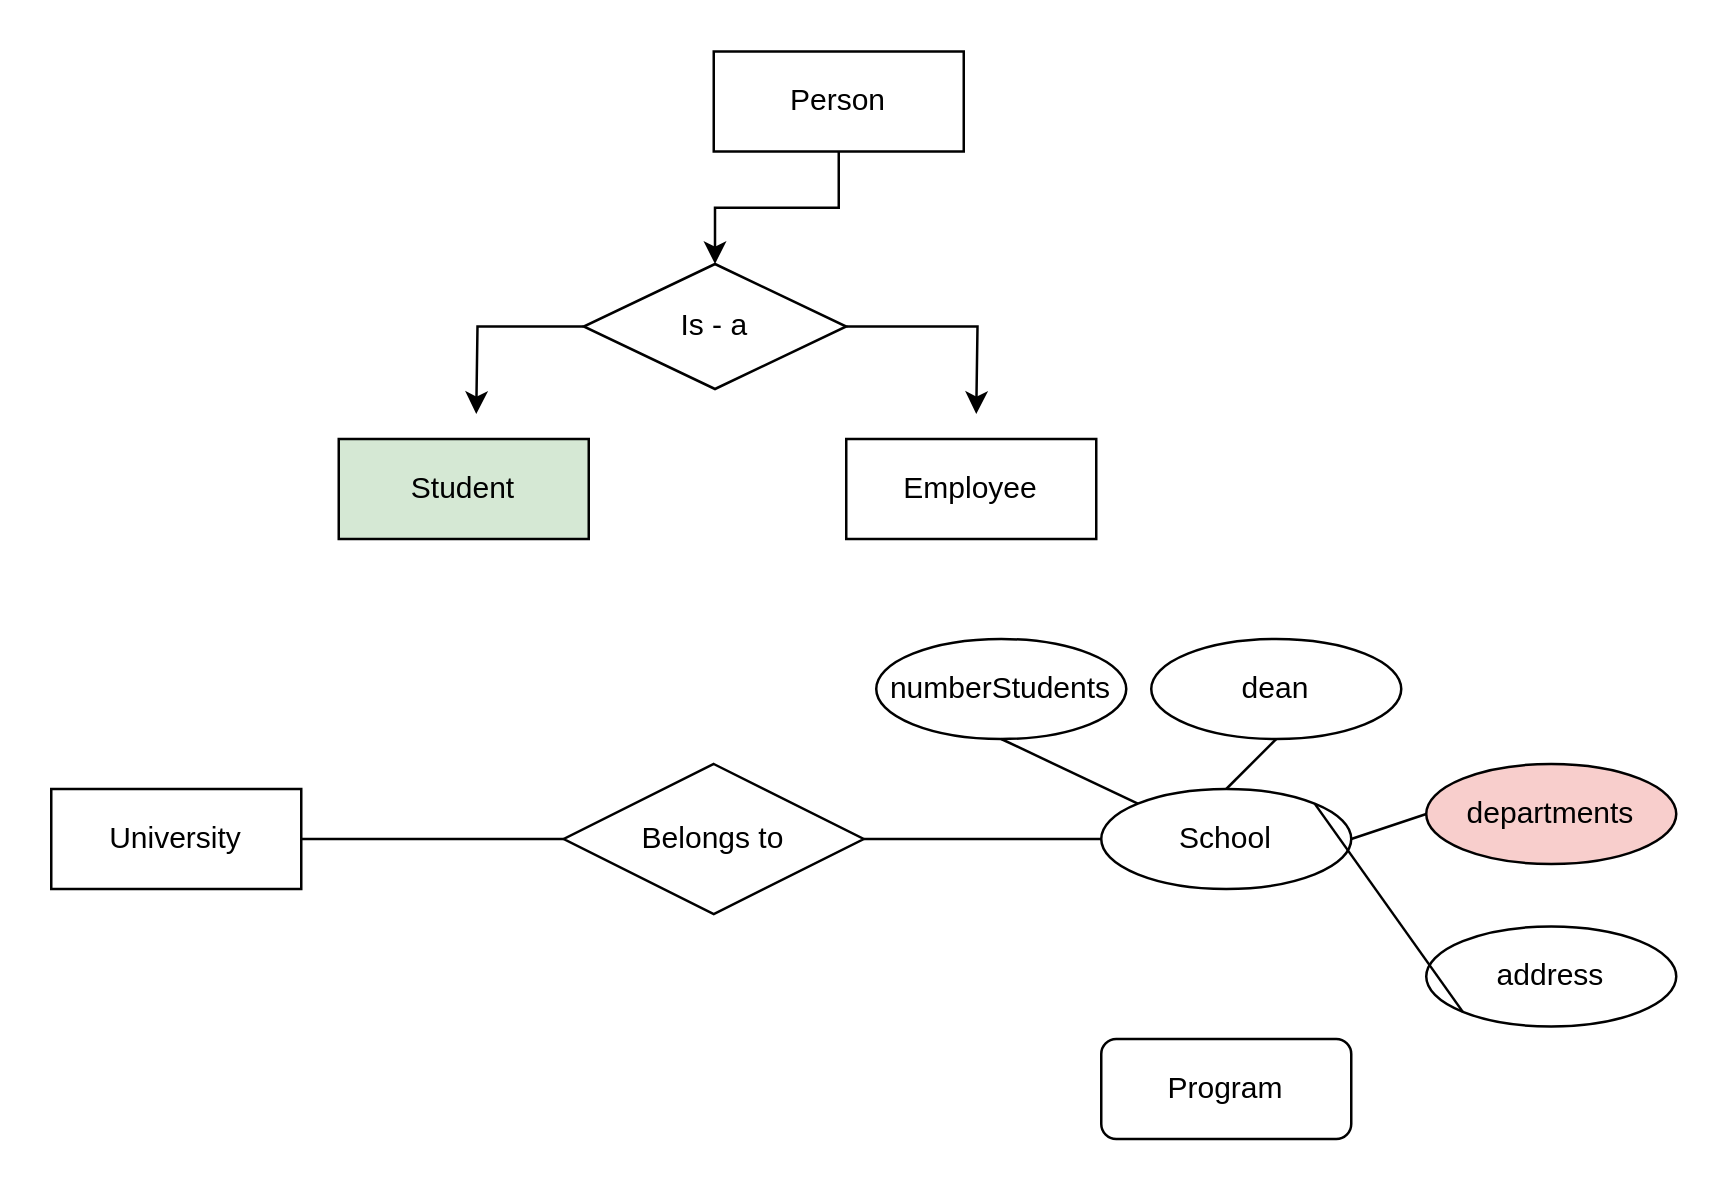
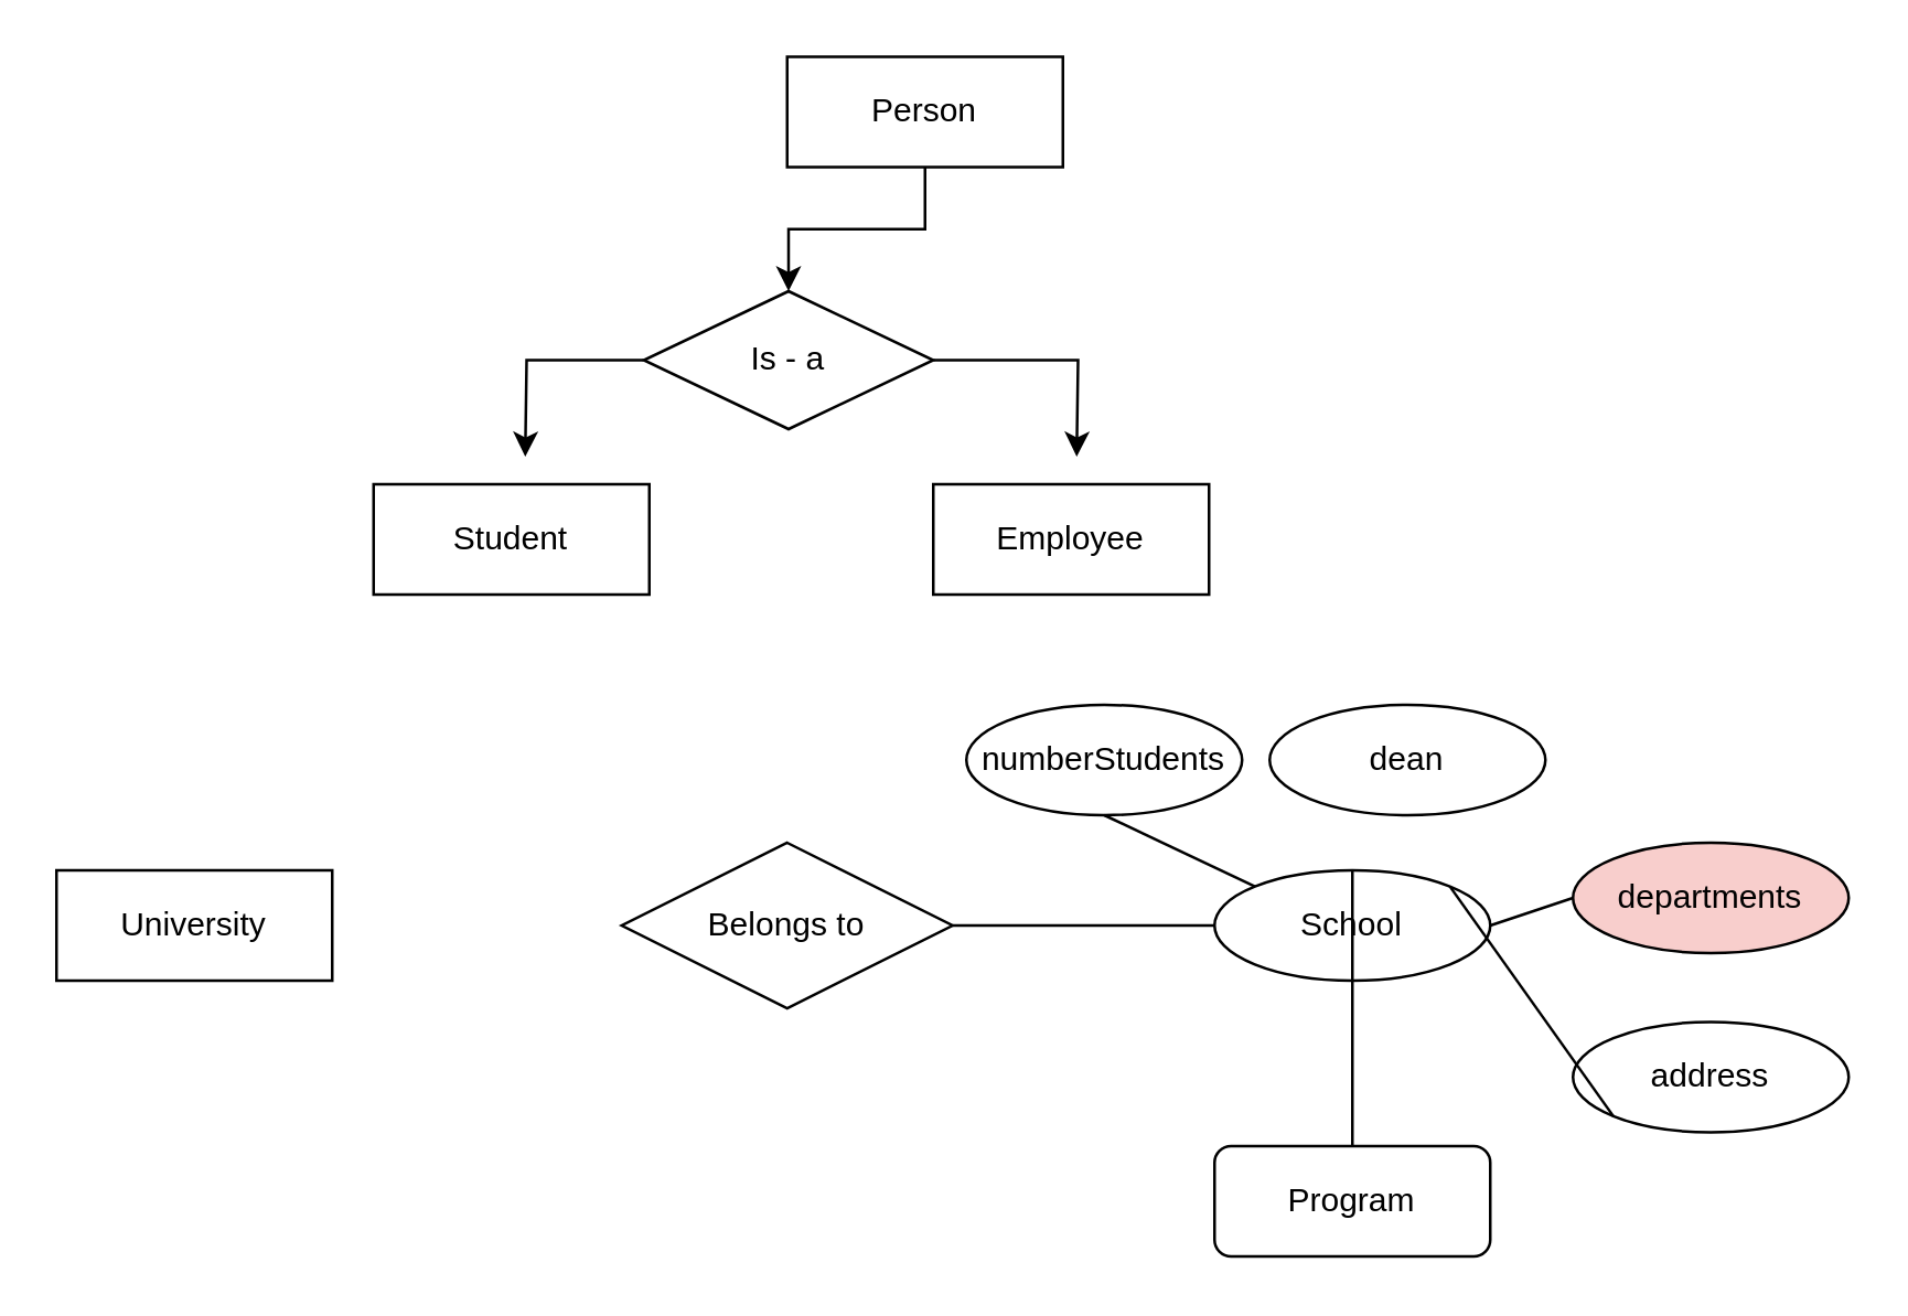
  <mxCell id="0" />
  <mxCell id="1" parent="0" />
  <mxCell id="2" value="University" style="whiteSpace=wrap;html=1;align=center;" parent="1" vertex="1"><mxGeometry x="20" y="315" width="100" height="40" as="geometry" /></mxCell>
  <mxCell id="3" value="School" style="ellipse;whiteSpace=wrap;html=1;align=center;" parent="1" vertex="1"><mxGeometry x="440" y="315" width="100" height="40" as="geometry" /></mxCell>
- <mxCell id="4" value="Student" style="whiteSpace=wrap;html=1;align=center;fillColor=#d5e8d4;" parent="1" vertex="1"><mxGeometry x="135" y="175" width="100" height="40" as="geometry" /></mxCell>
+ <mxCell id="4" value="Student" style="whiteSpace=wrap;html=1;align=center;" parent="1" vertex="1"><mxGeometry x="135" y="175" width="100" height="40" as="geometry" /></mxCell>
  <mxCell id="5" value="Program" style="whiteSpace=wrap;html=1;align=center;rounded=1;" parent="1" vertex="1"><mxGeometry x="440" y="415" width="100" height="40" as="geometry" /></mxCell>
  <mxCell id="6" style="edgeStyle=orthogonalEdgeStyle;rounded=0;orthogonalLoop=1;jettySize=auto;html=1;entryX=0.5;entryY=0;entryDx=0;entryDy=0;" parent="1" source="7" target="10" edge="1"><mxGeometry relative="1" as="geometry" /></mxCell>
  <mxCell id="7" value="&lt;div&gt;Person&lt;/div&gt;" style="whiteSpace=wrap;html=1;align=center;" parent="1" vertex="1"><mxGeometry x="285" y="20" width="100" height="40" as="geometry" /></mxCell>
  <mxCell id="8" style="edgeStyle=orthogonalEdgeStyle;rounded=0;orthogonalLoop=1;jettySize=auto;html=1;" parent="1" source="10" edge="1"><mxGeometry relative="1" as="geometry"><mxPoint x="390" y="165" as="targetPoint" /></mxGeometry></mxCell>
  <mxCell id="9" style="edgeStyle=orthogonalEdgeStyle;rounded=0;orthogonalLoop=1;jettySize=auto;html=1;" parent="1" source="10" edge="1"><mxGeometry relative="1" as="geometry"><mxPoint x="190" y="165" as="targetPoint" /></mxGeometry></mxCell>
  <mxCell id="10" value="&lt;div&gt;Is - a&lt;br&gt;&lt;/div&gt;" style="shape=rhombus;perimeter=rhombusPerimeter;whiteSpace=wrap;html=1;align=center;" parent="1" vertex="1"><mxGeometry x="233" y="105" width="105" height="50" as="geometry" /></mxCell>
  <mxCell id="11" value="Employee" style="whiteSpace=wrap;html=1;align=center;" parent="1" vertex="1"><mxGeometry x="338" y="175" width="100" height="40" as="geometry" /></mxCell>
- <mxCell id="12" value="" style="endArrow=none;html=1;rounded=0;exitX=1;exitY=0.5;exitDx=0;exitDy=0;" edge="1" parent="1" source="2" target="13"><mxGeometry relative="1" as="geometry"><mxPoint x="190" y="245" as="sourcePoint" /><mxPoint x="350" y="245" as="targetPoint" /></mxGeometry></mxCell>
  <mxCell id="13" value="Belongs to" style="shape=rhombus;perimeter=rhombusPerimeter;whiteSpace=wrap;html=1;align=center;" vertex="1" parent="1"><mxGeometry x="225" y="305" width="120" height="60" as="geometry" /></mxCell>
  <mxCell id="14" value="" style="endArrow=none;html=1;rounded=0;entryX=0;entryY=0.5;entryDx=0;entryDy=0;exitX=1;exitY=0.5;exitDx=0;exitDy=0;" edge="1" parent="1" source="13" target="3"><mxGeometry relative="1" as="geometry"><mxPoint x="190" y="245" as="sourcePoint" /><mxPoint x="350" y="245" as="targetPoint" /></mxGeometry></mxCell>
  <mxCell id="15" value="numberStudents" style="ellipse;whiteSpace=wrap;html=1;align=center;" vertex="1" parent="1"><mxGeometry x="350" y="255" width="100" height="40" as="geometry" /></mxCell>
  <mxCell id="16" value="dean" style="ellipse;whiteSpace=wrap;html=1;align=center;" vertex="1" parent="1"><mxGeometry x="460" y="255" width="100" height="40" as="geometry" /></mxCell>
  <mxCell id="17" value="address" style="ellipse;whiteSpace=wrap;html=1;align=center;" vertex="1" parent="1"><mxGeometry x="570" y="370" width="100" height="40" as="geometry" /></mxCell>
  <mxCell id="18" value="&lt;div&gt;departments&lt;/div&gt;" style="ellipse;whiteSpace=wrap;html=1;align=center;fillColor=#f8cecc;" vertex="1" parent="1"><mxGeometry x="570" y="305" width="100" height="40" as="geometry" /></mxCell>
  <mxCell id="19" value="" style="endArrow=none;html=1;rounded=0;entryX=0.5;entryY=1;entryDx=0;entryDy=0;exitX=0;exitY=0;exitDx=0;exitDy=0;" edge="1" parent="1" source="3" target="15"><mxGeometry relative="1" as="geometry"><mxPoint x="300" y="295" as="sourcePoint" /><mxPoint x="460" y="295" as="targetPoint" /></mxGeometry></mxCell>
- <mxCell id="20" value="" style="endArrow=none;html=1;rounded=0;entryX=0.5;entryY=1;entryDx=0;entryDy=0;exitX=0.5;exitY=0;exitDx=0;exitDy=0;" edge="1" parent="1" source="3" target="16"><mxGeometry relative="1" as="geometry"><mxPoint x="300" y="295" as="sourcePoint" /><mxPoint x="460" y="295" as="targetPoint" /></mxGeometry></mxCell>
+ <mxCell id="20" value="" style="endArrow=none;html=1;rounded=0;exitX=0.5;exitY=0;exitDx=0;exitDy=0;" edge="1" parent="1" source="3" target="5"><mxGeometry relative="1" as="geometry"><mxPoint x="300" y="295" as="sourcePoint" /><mxPoint x="460" y="295" as="targetPoint" /></mxGeometry></mxCell>
  <mxCell id="21" value="" style="endArrow=none;html=1;rounded=0;entryX=0;entryY=1;entryDx=0;entryDy=0;exitX=1;exitY=0;exitDx=0;exitDy=0;" edge="1" parent="1" source="3" target="17"><mxGeometry relative="1" as="geometry"><mxPoint x="300" y="295" as="sourcePoint" /><mxPoint x="460" y="295" as="targetPoint" /></mxGeometry></mxCell>
  <mxCell id="22" value="" style="endArrow=none;html=1;rounded=0;entryX=0;entryY=0.5;entryDx=0;entryDy=0;exitX=1;exitY=0.5;exitDx=0;exitDy=0;" edge="1" parent="1" source="3" target="18"><mxGeometry relative="1" as="geometry"><mxPoint x="300" y="295" as="sourcePoint" /><mxPoint x="460" y="295" as="targetPoint" /></mxGeometry></mxCell>
